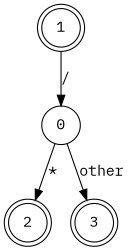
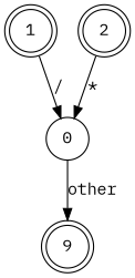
  digraph {
    fontname="IBM Plex Mono"
    node [fontname="IBM Plex Mono" shape=doublecircle]
    edge [fontname="IBM Plex Mono"]
    0 [shape=circle]
    1
    2
-   3
-   0 -> 2 [label="*"]
+   3 [label=9]
+   2 -> 0 [label="*"]
    0 -> 3 [label=other]
    1 -> 0 [label="/"]
  }
